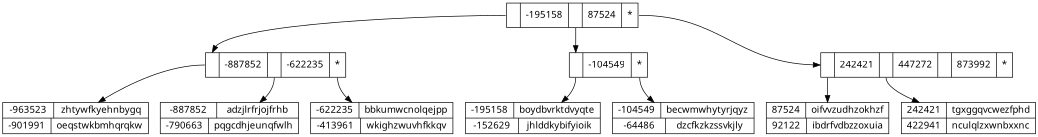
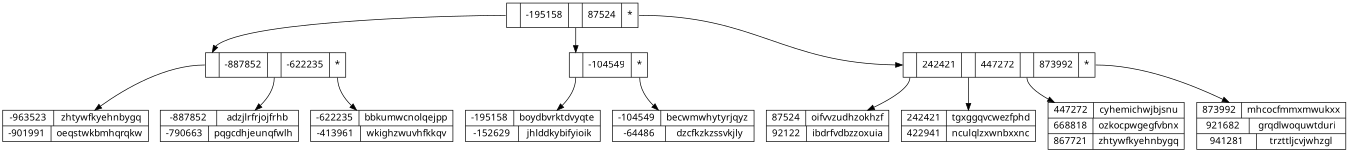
  digraph {
    fontname="Noto Sans"
    node [fontname="Noto Sans" shape=record]
    edge [fontname="Noto Sans" headport=ch0 tailport=ch0]
    n1 [label="<ch0>|-195158|<ch1>|87524|<ch2>*"]
    n2 [label="<ch0>|-887852|<ch1>|-622235|<ch2>*"]
    n3 [label="<ch0>|-104549|<ch1>*"]
    n4 [label="<ch0>|242421|<ch1>|447272|<ch2>|873992|<ch3>*"]
    n5 [label="{{-963523|zhtywfkyehnbygq}|{-901991|oeqstwkbmhqrqkw}}"]
    n6 [label="{{-887852|adzjlrfrjojfrhb}|{-790663|pqgcdhjeunqfwlh}}"]
    n7 [label="{{-622235|bbkumwcnolqejpp}|{-413961|wkighzwuvhfkkqv}}"]
    n8 [label="{{-195158|boydbvrktdvyqte}|{-152629|jhlddkybifyioik}}"]
    n9 [label="{{-104549|becwmwhytyrjqyz}|{-64486|dzcfkzkzssvkjly}}"]
    n10 [label="{{87524|oifvvzudhzokhzf}|{92122|ibdrfvdbzzoxuia}}"]
    n11 [label="{{242421|tgxggqvcwezfphd}|{422941|nculqlzxwnbxxnc}}"]
+   n12 [label="{{447272|cyhemichwjbjsnu}|{668818|ozkocpwgegfvbnx}|{867721|zhtywfkyehnbygq}}"]
+   n13 [label="{{873992|mhcocfmmxmwukxx}|{921682|grqdlwoquwtduri}|{941281|trzttljcvjwhzgl}}"]
    n1 -> n2
    n1 -> n3 [tailport=ch1]
    n1 -> n4 [tailport=ch2]
    n2 -> n5
    n2 -> n6 [tailport=ch1]
    n2 -> n7 [tailport=ch2]
    n3 -> n8
    n3 -> n9 [tailport=ch1]
    n4 -> n10
    n4 -> n11 [tailport=ch1]
+   n4 -> n12 [tailport=ch2]
+   n4 -> n13 [tailport=ch3]
  }
